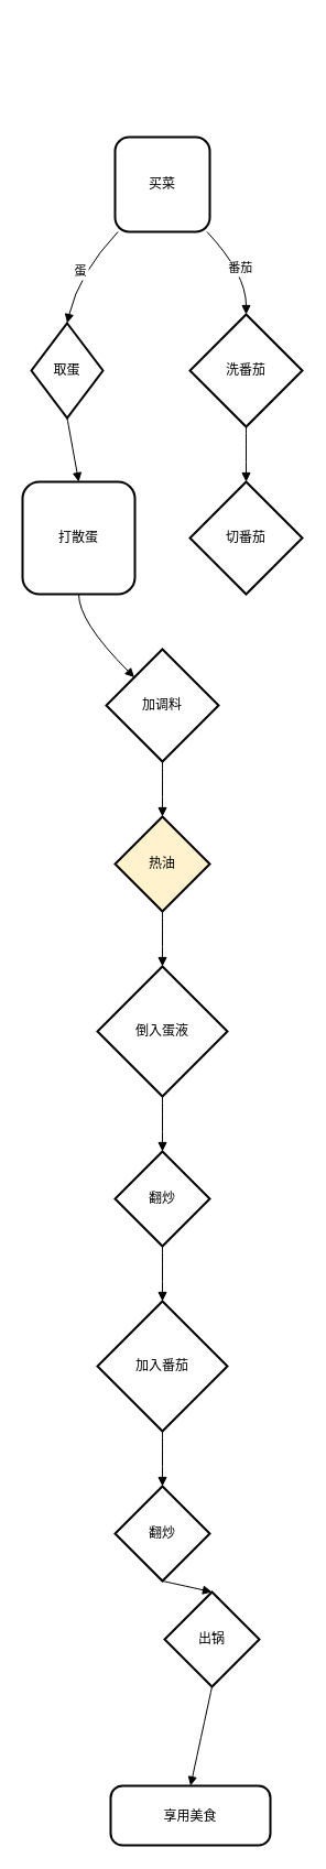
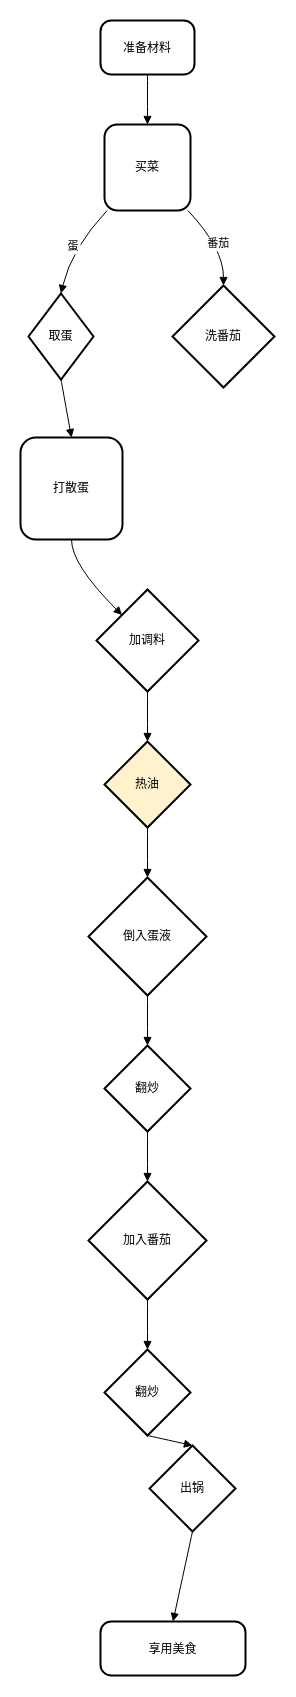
  <mxCell id="0" />
  <mxCell id="1" parent="0" />
+ <mxCell id="2" value="准备材料" style="rounded=1;arcSize=20;strokeWidth=2" vertex="1" parent="1"><mxGeometry x="100" y="20" width="94" height="54" as="geometry" /></mxCell>
  <mxCell id="3" value="买菜" style="strokeWidth=2;whiteSpace=wrap;rounded=1;" vertex="1" parent="1"><mxGeometry x="104" y="124" width="86" height="86" as="geometry" /></mxCell>
  <mxCell id="4" value="取蛋" style="rhombus;strokeWidth=2;whiteSpace=wrap;" vertex="1" parent="1"><mxGeometry x="28" y="293" width="65" height="86" as="geometry" /></mxCell>
  <mxCell id="5" value="洗番茄" style="rhombus;strokeWidth=2;whiteSpace=wrap;" vertex="1" parent="1"><mxGeometry x="172" y="285" width="102" height="102" as="geometry" /></mxCell>
  <mxCell id="6" value="打散蛋" style="strokeWidth=2;whiteSpace=wrap;rounded=1;" vertex="1" parent="1"><mxGeometry x="20" y="437" width="102" height="102" as="geometry" /></mxCell>
- <mxCell id="7" value="切番茄" style="rhombus;strokeWidth=2;whiteSpace=wrap;" vertex="1" parent="1"><mxGeometry x="172" y="437" width="102" height="102" as="geometry" /></mxCell>
  <mxCell id="8" value="加调料" style="rhombus;strokeWidth=2;whiteSpace=wrap;" vertex="1" parent="1"><mxGeometry x="96" y="589" width="102" height="102" as="geometry" /></mxCell>
  <mxCell id="9" value="热油" style="rhombus;strokeWidth=2;whiteSpace=wrap;fillColor=#fff2cc;" vertex="1" parent="1"><mxGeometry x="104" y="741" width="86" height="86" as="geometry" /></mxCell>
  <mxCell id="10" value="倒入蛋液" style="rhombus;strokeWidth=2;whiteSpace=wrap;" vertex="1" parent="1"><mxGeometry x="88" y="877" width="118" height="118" as="geometry" /></mxCell>
  <mxCell id="11" value="翻炒" style="rhombus;strokeWidth=2;whiteSpace=wrap;" vertex="1" parent="1"><mxGeometry x="104" y="1045" width="86" height="86" as="geometry" /></mxCell>
  <mxCell id="12" value="加入番茄" style="rhombus;strokeWidth=2;whiteSpace=wrap;" vertex="1" parent="1"><mxGeometry x="88" y="1181" width="118" height="118" as="geometry" /></mxCell>
  <mxCell id="13" value="翻炒" style="rhombus;strokeWidth=2;whiteSpace=wrap;" vertex="1" parent="1"><mxGeometry x="104" y="1349" width="86" height="86" as="geometry" /></mxCell>
  <mxCell id="14" value="出锅" style="rhombus;strokeWidth=2;whiteSpace=wrap;" vertex="1" parent="1"><mxGeometry x="149" y="1445" width="86" height="86" as="geometry" /></mxCell>
  <mxCell id="15" value="享用美食" style="rounded=1;arcSize=20;strokeWidth=2" vertex="1" parent="1"><mxGeometry x="100" y="1621" width="145" height="54" as="geometry" /></mxCell>
+ <mxCell id="16" value="" style="curved=1;startArrow=none;endArrow=block;exitX=0.5;exitY=1;entryX=0.5;entryY=0;" edge="1" parent="1" source="2" target="3"><mxGeometry relative="1" as="geometry"><Array as="points" /></mxGeometry></mxCell>
  <mxCell id="17" value="蛋" style="curved=1;startArrow=none;endArrow=block;exitX=0.03;exitY=1;entryX=0.5;entryY=0;" edge="1" parent="1" source="3" target="4"><mxGeometry relative="1" as="geometry"><Array as="points"><mxPoint x="71" y="248" /></Array></mxGeometry></mxCell>
  <mxCell id="18" value="番茄" style="curved=1;startArrow=none;endArrow=block;exitX=0.97;exitY=1;entryX=0.5;entryY=0;" edge="1" parent="1" source="3" target="5"><mxGeometry relative="1" as="geometry"><Array as="points"><mxPoint x="223" y="248" /></Array></mxGeometry></mxCell>
  <mxCell id="19" value="" style="curved=1;startArrow=none;endArrow=block;exitX=0.5;exitY=1;entryX=0.5;entryY=0;" edge="1" parent="1" source="4" target="6"><mxGeometry relative="1" as="geometry"><Array as="points" /></mxGeometry></mxCell>
- <mxCell id="20" value="" style="curved=1;startArrow=none;endArrow=block;exitX=0.5;exitY=1;entryX=0.5;entryY=0;" edge="1" parent="1" source="5" target="7"><mxGeometry relative="1" as="geometry"><Array as="points" /></mxGeometry></mxCell>
  <mxCell id="21" value="" style="curved=1;startArrow=none;endArrow=block;exitX=0.5;exitY=1;entryX=0;entryY=0;" edge="1" parent="1" source="6" target="8"><mxGeometry relative="1" as="geometry"><Array as="points"><mxPoint x="71" y="564" /></Array></mxGeometry></mxCell>
  <mxCell id="22" value="" style="curved=1;startArrow=none;endArrow=block;exitX=0.5;exitY=1;entryX=0.5;entryY=0;" edge="1" parent="1" source="8" target="9"><mxGeometry relative="1" as="geometry"><Array as="points" /></mxGeometry></mxCell>
  <mxCell id="23" value="" style="curved=1;startArrow=none;endArrow=block;exitX=0.5;exitY=1;entryX=0.5;entryY=0;" edge="1" parent="1" source="9" target="10"><mxGeometry relative="1" as="geometry"><Array as="points" /></mxGeometry></mxCell>
  <mxCell id="24" value="" style="curved=1;startArrow=none;endArrow=block;exitX=0.5;exitY=1;entryX=0.5;entryY=0;" edge="1" parent="1" source="10" target="11"><mxGeometry relative="1" as="geometry"><Array as="points" /></mxGeometry></mxCell>
  <mxCell id="25" value="" style="curved=1;startArrow=none;endArrow=block;exitX=0.5;exitY=1;entryX=0.5;entryY=0;" edge="1" parent="1" source="11" target="12"><mxGeometry relative="1" as="geometry"><Array as="points" /></mxGeometry></mxCell>
  <mxCell id="26" value="" style="curved=1;startArrow=none;endArrow=block;exitX=0.5;exitY=1;entryX=0.5;entryY=0;" edge="1" parent="1" source="12" target="13"><mxGeometry relative="1" as="geometry"><Array as="points" /></mxGeometry></mxCell>
  <mxCell id="27" value="" style="curved=1;startArrow=none;endArrow=block;exitX=0.5;exitY=1;entryX=0.5;entryY=0;" edge="1" parent="1" source="13" target="14"><mxGeometry relative="1" as="geometry"><Array as="points" /></mxGeometry></mxCell>
  <mxCell id="28" value="" style="curved=1;startArrow=none;endArrow=block;exitX=0.5;exitY=1;entryX=0.5;entryY=0;" edge="1" parent="1" source="14" target="15"><mxGeometry relative="1" as="geometry"><Array as="points" /></mxGeometry></mxCell>
